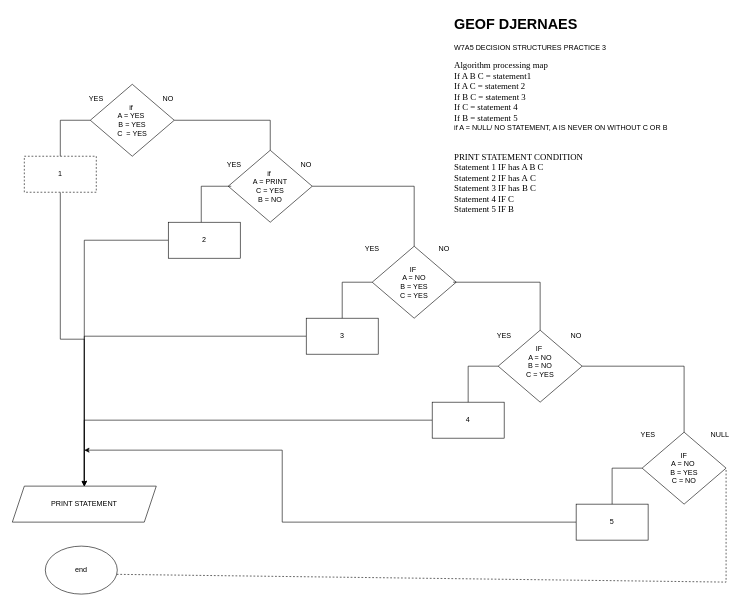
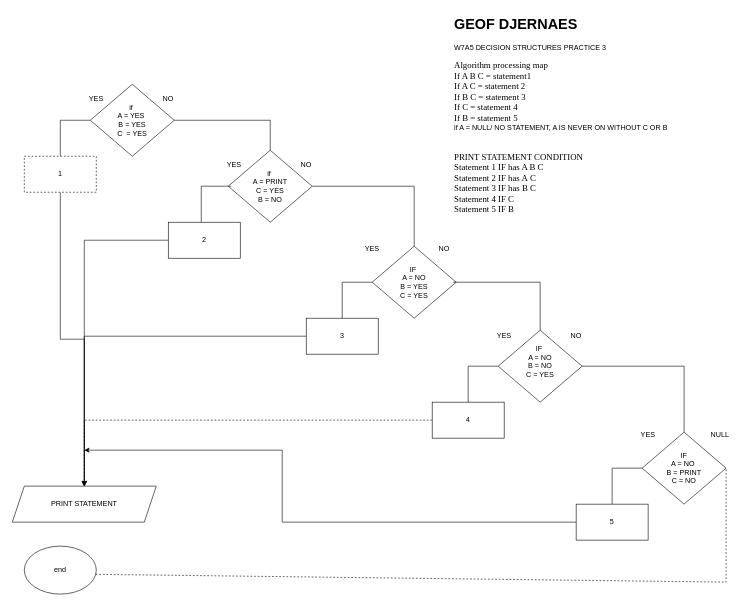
  <mxCell id="0" />
  <mxCell id="1" parent="0" />
- <mxCell id="2" value="end" style="ellipse;whiteSpace=wrap;html=1;" vertex="1" parent="1"><mxGeometry x="75" y="910" width="120" height="80" as="geometry" /></mxCell>
- <mxCell id="3" value="" style="edgeStyle=orthogonalEdgeStyle;rounded=0;orthogonalLoop=1;jettySize=auto;html=1;" edge="1" parent="1" source="4" target="38"><mxGeometry relative="1" as="geometry" /></mxCell>
+ <mxCell id="2" value="end" style="ellipse;whiteSpace=wrap;html=1;" vertex="1" parent="1"><mxGeometry x="40" y="910" width="120" height="80" as="geometry" /></mxCell>
+ <mxCell id="3" value="" style="edgeStyle=orthogonalEdgeStyle;rounded=0;orthogonalLoop=1;jettySize=auto;html=1;dashed=1;" edge="1" parent="1" source="4" target="38"><mxGeometry relative="1" as="geometry" /></mxCell>
  <mxCell id="4" value="4" style="rounded=0;whiteSpace=wrap;html=1;" vertex="1" parent="1"><mxGeometry x="720" y="670" width="120" height="60" as="geometry" /></mxCell>
  <mxCell id="5" value="" style="edgeStyle=orthogonalEdgeStyle;rounded=0;orthogonalLoop=1;jettySize=auto;html=1;" edge="1" parent="1" source="6" target="38"><mxGeometry relative="1" as="geometry" /></mxCell>
  <mxCell id="6" value="3" style="rounded=0;whiteSpace=wrap;html=1;" vertex="1" parent="1"><mxGeometry x="510" y="530" width="120" height="60" as="geometry" /></mxCell>
  <mxCell id="7" value="" style="edgeStyle=orthogonalEdgeStyle;rounded=0;orthogonalLoop=1;jettySize=auto;html=1;" edge="1" parent="1" source="8" target="38"><mxGeometry relative="1" as="geometry" /></mxCell>
  <mxCell id="8" value="2" style="rounded=0;whiteSpace=wrap;html=1;" vertex="1" parent="1"><mxGeometry x="280" y="370" width="120" height="60" as="geometry" /></mxCell>
  <mxCell id="9" value="" style="edgeStyle=orthogonalEdgeStyle;rounded=0;orthogonalLoop=1;jettySize=auto;html=1;" edge="1" parent="1" source="10" target="38"><mxGeometry relative="1" as="geometry" /></mxCell>
  <mxCell id="10" value="1" style="rounded=0;whiteSpace=wrap;html=1;dashed=1;" vertex="1" parent="1"><mxGeometry x="40" y="260" width="120" height="60" as="geometry" /></mxCell>
  <mxCell id="11" value="" style="edgeStyle=orthogonalEdgeStyle;rounded=0;orthogonalLoop=1;jettySize=auto;html=1;" edge="1" parent="1" source="12"><mxGeometry relative="1" as="geometry"><mxPoint x="140" y="750" as="targetPoint" /><Array as="points"><mxPoint x="470" y="870" /><mxPoint x="470" y="750" /></Array></mxGeometry></mxCell>
  <mxCell id="12" value="5" style="rounded=0;whiteSpace=wrap;html=1;" vertex="1" parent="1"><mxGeometry x="960" y="840" width="120" height="60" as="geometry" /></mxCell>
  <mxCell id="13" value="if&amp;nbsp;&lt;div&gt;A = YES&amp;nbsp;&lt;/div&gt;&lt;div&gt;&lt;span style=&quot;background-color: transparent; color: light-dark(rgb(0, 0, 0), rgb(255, 255, 255));&quot;&gt;B = YES&lt;/span&gt;&lt;/div&gt;&lt;div&gt;&lt;span style=&quot;background-color: transparent; color: light-dark(rgb(0, 0, 0), rgb(255, 255, 255));&quot;&gt;C&amp;nbsp; = YES&lt;/span&gt;&lt;/div&gt;" style="rhombus;whiteSpace=wrap;html=1;" vertex="1" parent="1"><mxGeometry x="150" y="140" width="140" height="120" as="geometry" /></mxCell>
  <mxCell id="14" value="if&amp;nbsp;&lt;div&gt;A = PRINT&lt;br&gt;C = YES&lt;/div&gt;&lt;div&gt;B = NO&lt;/div&gt;" style="rhombus;whiteSpace=wrap;html=1;" vertex="1" parent="1"><mxGeometry x="380" y="250" width="140" height="120" as="geometry" /></mxCell>
  <mxCell id="15" value="IF&amp;nbsp;&lt;div&gt;A = NO&lt;br&gt;&lt;div&gt;B = YES&lt;/div&gt;&lt;div&gt;C = YES&lt;/div&gt;&lt;/div&gt;" style="rhombus;whiteSpace=wrap;html=1;" vertex="1" parent="1"><mxGeometry x="620" y="410" width="140" height="120" as="geometry" /></mxCell>
- <mxCell id="16" value="IF&lt;div&gt;A = NO&lt;span style=&quot;background-color: transparent; color: light-dark(rgb(0, 0, 0), rgb(255, 255, 255));&quot;&gt;&amp;nbsp;&lt;/span&gt;&lt;/div&gt;&lt;div&gt;&lt;div&gt;B = YES&lt;/div&gt;&lt;div&gt;C = NO&lt;/div&gt;&lt;/div&gt;" style="rhombus;whiteSpace=wrap;html=1;" vertex="1" parent="1"><mxGeometry x="1070" y="720" width="140" height="120" as="geometry" /></mxCell>
+ <mxCell id="16" value="IF&lt;div&gt;A = NO&lt;span style=&quot;background-color: transparent; color: light-dark(rgb(0, 0, 0), rgb(255, 255, 255));&quot;&gt;&amp;nbsp;&lt;/span&gt;&lt;/div&gt;&lt;div&gt;&lt;div&gt;B = PRINT&lt;/div&gt;&lt;div&gt;C = NO&lt;/div&gt;&lt;/div&gt;" style="rhombus;whiteSpace=wrap;html=1;" vertex="1" parent="1"><mxGeometry x="1070" y="720" width="140" height="120" as="geometry" /></mxCell>
  <mxCell id="17" value="IF&amp;nbsp;&lt;div&gt;A = NO&lt;/div&gt;&lt;div&gt;B = NO&lt;br&gt;&lt;div&gt;C = YES&lt;/div&gt;&lt;div&gt;&lt;br&gt;&lt;/div&gt;&lt;/div&gt;" style="rhombus;whiteSpace=wrap;html=1;" vertex="1" parent="1"><mxGeometry x="830" y="550" width="140" height="120" as="geometry" /></mxCell>
  <mxCell id="18" value="" style="endArrow=none;html=1;rounded=0;entryX=0;entryY=0.5;entryDx=0;entryDy=0;exitX=0.5;exitY=0;exitDx=0;exitDy=0;" edge="1" parent="1" source="10" target="13"><mxGeometry width="50" height="50" relative="1" as="geometry"><mxPoint x="420" y="370" as="sourcePoint" /><mxPoint x="470" y="320" as="targetPoint" /><Array as="points"><mxPoint x="100" y="200" /></Array></mxGeometry></mxCell>
  <mxCell id="19" value="YES" style="text;html=1;align=center;verticalAlign=middle;whiteSpace=wrap;rounded=0;" vertex="1" parent="1"><mxGeometry x="130" y="150" width="60" height="30" as="geometry" /></mxCell>
  <mxCell id="20" value="NO" style="text;html=1;align=center;verticalAlign=middle;whiteSpace=wrap;rounded=0;" vertex="1" parent="1"><mxGeometry x="250" y="150" width="60" height="30" as="geometry" /></mxCell>
  <mxCell id="21" value="YES" style="text;html=1;align=center;verticalAlign=middle;whiteSpace=wrap;rounded=0;" vertex="1" parent="1"><mxGeometry x="360" y="260" width="60" height="30" as="geometry" /></mxCell>
  <mxCell id="22" value="NO" style="text;html=1;align=center;verticalAlign=middle;whiteSpace=wrap;rounded=0;" vertex="1" parent="1"><mxGeometry x="480" y="260" width="60" height="30" as="geometry" /></mxCell>
  <mxCell id="23" value="" style="endArrow=none;html=1;rounded=0;entryX=0;entryY=0.5;entryDx=0;entryDy=0;exitX=0.5;exitY=0;exitDx=0;exitDy=0;" edge="1" parent="1"><mxGeometry width="50" height="50" relative="1" as="geometry"><mxPoint x="335" y="370" as="sourcePoint" /><mxPoint x="385" y="310" as="targetPoint" /><Array as="points"><mxPoint x="335" y="310" /></Array></mxGeometry></mxCell>
  <mxCell id="24" value="" style="endArrow=none;html=1;rounded=0;entryX=0;entryY=0.5;entryDx=0;entryDy=0;exitX=0.5;exitY=0;exitDx=0;exitDy=0;" edge="1" parent="1"><mxGeometry width="50" height="50" relative="1" as="geometry"><mxPoint x="570" y="530" as="sourcePoint" /><mxPoint x="620" y="470" as="targetPoint" /><Array as="points"><mxPoint x="570" y="470" /></Array></mxGeometry></mxCell>
  <mxCell id="25" value="" style="endArrow=none;html=1;rounded=0;entryX=0;entryY=0.5;entryDx=0;entryDy=0;exitX=0.5;exitY=0;exitDx=0;exitDy=0;" edge="1" parent="1"><mxGeometry width="50" height="50" relative="1" as="geometry"><mxPoint x="780" y="670" as="sourcePoint" /><mxPoint x="830" y="610" as="targetPoint" /><Array as="points"><mxPoint x="780" y="610" /></Array></mxGeometry></mxCell>
  <mxCell id="26" value="" style="endArrow=none;html=1;rounded=0;entryX=0;entryY=0.5;entryDx=0;entryDy=0;exitX=0.5;exitY=0;exitDx=0;exitDy=0;" edge="1" parent="1"><mxGeometry width="50" height="50" relative="1" as="geometry"><mxPoint x="1020" y="840" as="sourcePoint" /><mxPoint x="1070" y="780" as="targetPoint" /><Array as="points"><mxPoint x="1020" y="780" /></Array></mxGeometry></mxCell>
  <mxCell id="27" value="YES" style="text;html=1;align=center;verticalAlign=middle;whiteSpace=wrap;rounded=0;" vertex="1" parent="1"><mxGeometry x="590" y="400" width="60" height="30" as="geometry" /></mxCell>
  <mxCell id="28" value="NO" style="text;html=1;align=center;verticalAlign=middle;whiteSpace=wrap;rounded=0;" vertex="1" parent="1"><mxGeometry x="710" y="400" width="60" height="30" as="geometry" /></mxCell>
  <mxCell id="29" value="YES" style="text;html=1;align=center;verticalAlign=middle;whiteSpace=wrap;rounded=0;" vertex="1" parent="1"><mxGeometry x="810" y="545" width="60" height="30" as="geometry" /></mxCell>
  <mxCell id="30" value="NO" style="text;html=1;align=center;verticalAlign=middle;whiteSpace=wrap;rounded=0;" vertex="1" parent="1"><mxGeometry x="930" y="545" width="60" height="30" as="geometry" /></mxCell>
  <mxCell id="31" value="YES" style="text;html=1;align=center;verticalAlign=middle;whiteSpace=wrap;rounded=0;" vertex="1" parent="1"><mxGeometry x="1050" y="710" width="60" height="30" as="geometry" /></mxCell>
  <mxCell id="32" value="NULL" style="text;html=1;align=center;verticalAlign=middle;whiteSpace=wrap;rounded=0;" vertex="1" parent="1"><mxGeometry x="1170" y="710" width="60" height="30" as="geometry" /></mxCell>
  <mxCell id="33" value="" style="endArrow=none;html=1;rounded=0;entryX=0.5;entryY=0;entryDx=0;entryDy=0;" edge="1" parent="1" target="14"><mxGeometry width="50" height="50" relative="1" as="geometry"><mxPoint x="290" y="200" as="sourcePoint" /><mxPoint x="340" y="150" as="targetPoint" /><Array as="points"><mxPoint x="450" y="200" /></Array></mxGeometry></mxCell>
  <mxCell id="34" value="" style="endArrow=none;html=1;rounded=0;entryX=0.5;entryY=0;entryDx=0;entryDy=0;" edge="1" parent="1" target="15"><mxGeometry width="50" height="50" relative="1" as="geometry"><mxPoint x="520" y="310" as="sourcePoint" /><mxPoint x="680" y="360" as="targetPoint" /><Array as="points"><mxPoint x="690" y="310" /></Array></mxGeometry></mxCell>
  <mxCell id="35" value="" style="endArrow=none;html=1;rounded=0;entryX=0.5;entryY=0;entryDx=0;entryDy=0;" edge="1" parent="1" target="17"><mxGeometry width="50" height="50" relative="1" as="geometry"><mxPoint x="755" y="470" as="sourcePoint" /><mxPoint x="925" y="570" as="targetPoint" /><Array as="points"><mxPoint x="900" y="470" /></Array></mxGeometry></mxCell>
  <mxCell id="36" value="" style="endArrow=none;html=1;rounded=0;entryX=0.5;entryY=0;entryDx=0;entryDy=0;" edge="1" parent="1" target="16"><mxGeometry width="50" height="50" relative="1" as="geometry"><mxPoint x="970" y="610" as="sourcePoint" /><mxPoint x="1115" y="690" as="targetPoint" /><Array as="points"><mxPoint x="1140" y="610" /></Array></mxGeometry></mxCell>
  <mxCell id="37" value="" style="endArrow=none;dashed=1;html=1;rounded=0;entryX=1;entryY=0.5;entryDx=0;entryDy=0;exitX=0.992;exitY=0.588;exitDx=0;exitDy=0;exitPerimeter=0;" edge="1" parent="1" source="2" target="16"><mxGeometry width="50" height="50" relative="1" as="geometry"><mxPoint x="760" y="830" as="sourcePoint" /><mxPoint x="810" y="780" as="targetPoint" /><Array as="points"><mxPoint x="1210" y="970" /></Array></mxGeometry></mxCell>
  <mxCell id="38" value="PRINT STATEMENT" style="shape=parallelogram;perimeter=parallelogramPerimeter;whiteSpace=wrap;html=1;fixedSize=1;" vertex="1" parent="1"><mxGeometry y="810" width="240" height="60" as="geometry" x="20" /></mxCell>
  <mxCell id="39" value="&lt;h1 style=&quot;margin-top: 0px;&quot;&gt;GEOF DJERNAES&lt;/h1&gt;&lt;div&gt;W7A5 DECISION STRUCTURES PRACTICE 3&lt;/div&gt;&lt;div&gt;&lt;br&gt;&lt;/div&gt;&lt;div&gt;&lt;p style=&quot;margin:0in;font-family:Calibri;font-size:11.0pt&quot;&gt;Algorithm processing map&lt;/p&gt;&lt;p style=&quot;margin:0in;font-family:Calibri;font-size:11.0pt&quot;&gt;If A B C = statement1&lt;/p&gt;&lt;p style=&quot;margin:0in;font-family:Calibri;font-size:11.0pt&quot;&gt;If A C = statement 2&lt;/p&gt;&lt;p style=&quot;margin:0in;font-family:Calibri;font-size:11.0pt&quot;&gt;If B C = statement 3&lt;/p&gt;&lt;p style=&quot;margin:0in;font-family:Calibri;font-size:11.0pt&quot;&gt;If C = statement 4&lt;/p&gt;&lt;p style=&quot;margin:0in;font-family:Calibri;font-size:11.0pt&quot;&gt;If B = statement 5&lt;/p&gt;if A = NULL/ NO STATEMENT, A IS NEVER ON WITHOUT C OR B&lt;/div&gt;&lt;div&gt;&lt;br&gt;&lt;p style=&quot;margin:0in;font-family:Calibri;font-size:11.0pt&quot;&gt;&lt;br&gt;&lt;/p&gt;&lt;p style=&quot;margin:0in;font-family:Calibri;font-size:11.0pt&quot;&gt;PRINT STATEMENT CONDITION&lt;/p&gt;&lt;p style=&quot;margin:0in;font-family:Calibri;font-size:11.0pt&quot;&gt;Statement 1 IF has A B C&lt;/p&gt;&lt;p style=&quot;margin:0in;font-family:Calibri;font-size:11.0pt&quot;&gt;Statement 2 IF has A&amp;nbsp;C&lt;/p&gt;&lt;p style=&quot;margin:0in;font-family:Calibri;font-size:11.0pt&quot;&gt;Statement 3 IF has B&amp;nbsp;C&lt;/p&gt;&lt;p style=&quot;margin:0in;font-family:Calibri;font-size:11.0pt&quot;&gt;Statement 4 IF C&lt;/p&gt;&lt;p style=&quot;margin:0in;font-family:Calibri;font-size:11.0pt&quot;&gt;Statement 5 IF B&lt;/p&gt;&lt;p style=&quot;margin:0in;font-family:Calibri;font-size:11.0pt&quot;&gt;&lt;br&gt;&lt;/p&gt;&lt;/div&gt;" style="text;html=1;whiteSpace=wrap;overflow=hidden;rounded=0;" vertex="1" parent="1"><mxGeometry x="755" y="20" width="410" height="410" as="geometry" /></mxCell>
